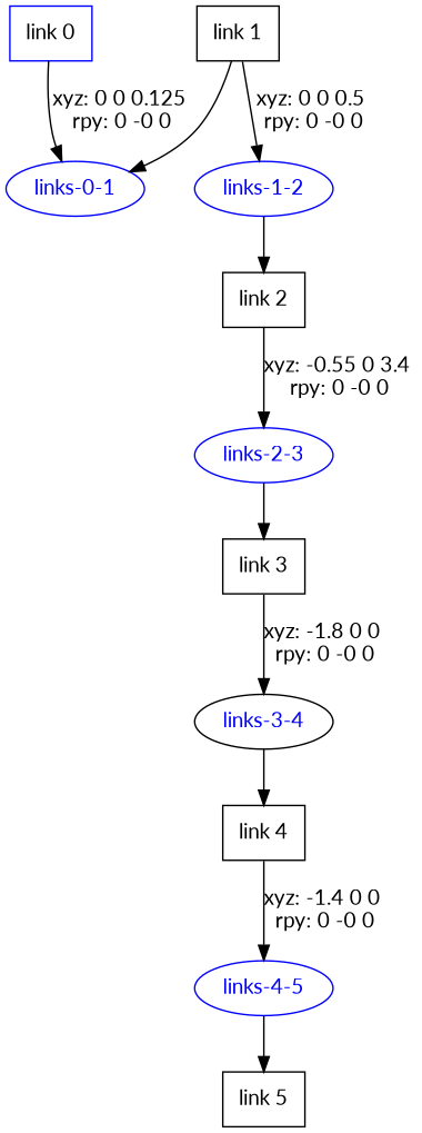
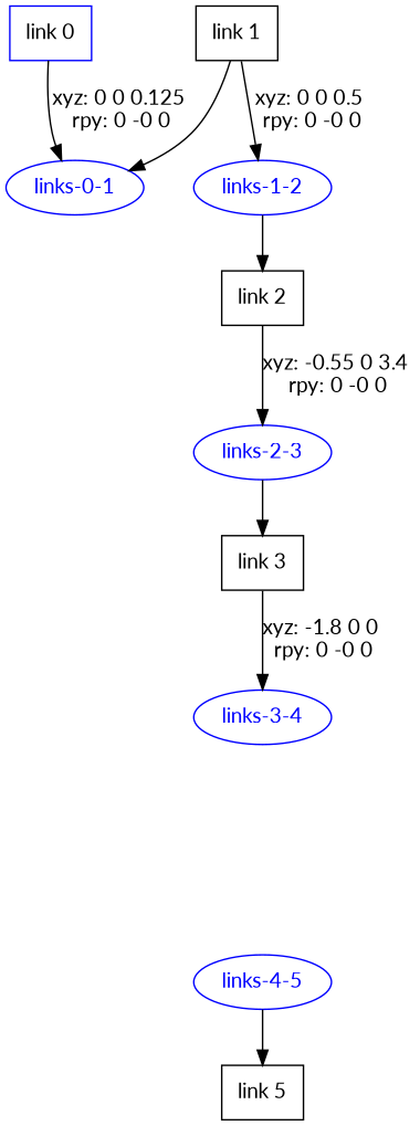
  digraph {
    fontname=Lato
    node [color=blue fontname=Lato shape=box]
    edge [fontname=Lato]
    n1 [label="link 0"]
    "links-0-1" [fontcolor=blue shape=ellipse]
    n3 [label="link 1" color=""]
    "links-1-2" [fontcolor=blue shape=ellipse]
    n5 [label="link 2" color=""]
    "links-2-3" [fontcolor=blue shape=ellipse]
    n7 [label="link 3" color=""]
-   "links-3-4" [color=black fontcolor=blue shape=ellipse]
-   n9 [label="link 4" color=""]
+   "links-3-4" [fontcolor=blue shape=ellipse]
    "links-4-5" [fontcolor=blue shape=ellipse]
    n11 [label="link 5" color=""]
    n1 -> "links-0-1" [label="xyz: 0 0 0.125 \nrpy: 0 -0 0"]
    n3 -> "links-0-1"
    n3 -> "links-1-2" [label="xyz: 0 0 0.5 \nrpy: 0 -0 0"]
    "links-1-2" -> n5
    n5 -> "links-2-3" [label="xyz: -0.55 0 3.4 \nrpy: 0 -0 0"]
    "links-2-3" -> n7
    n7 -> "links-3-4" [label="xyz: -1.8 0 0 \nrpy: 0 -0 0"]
-   "links-3-4" -> n9
-   n9 -> "links-4-5" [label="xyz: -1.4 0 0 \nrpy: 0 -0 0"]
    "links-4-5" -> n11
  }
